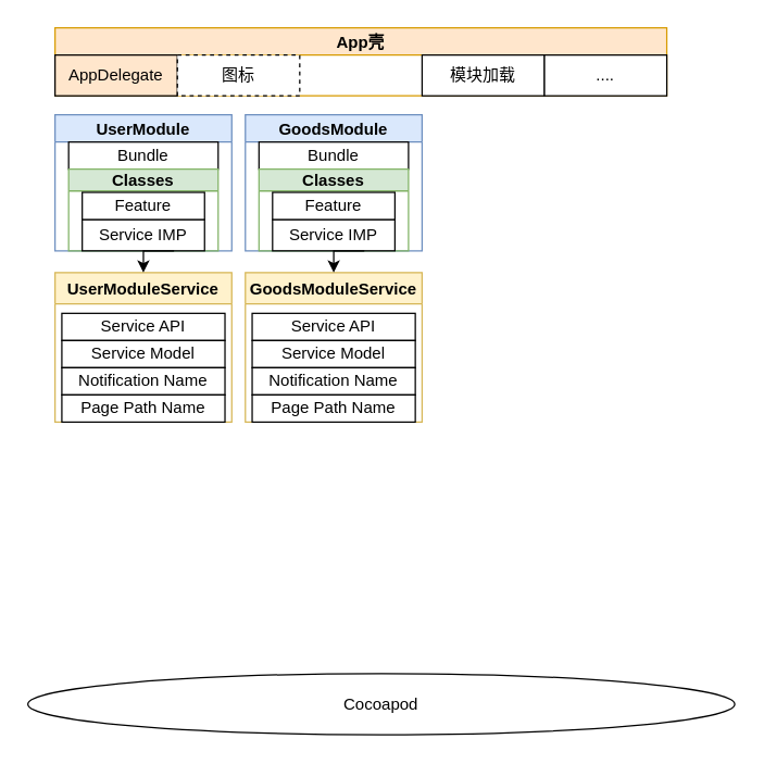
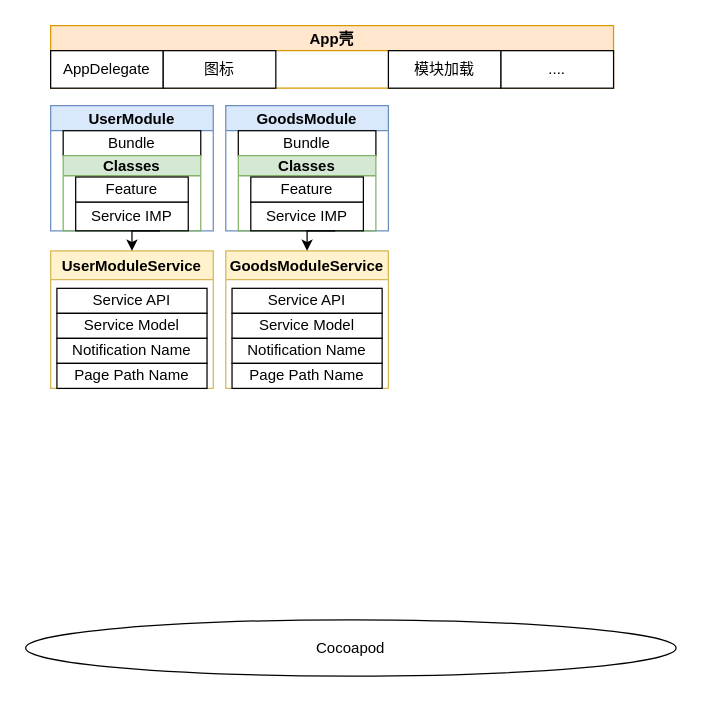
  <mxCell id="0" />
  <mxCell id="1" parent="0" />
  <mxCell id="2" value="Cocoapod" style="ellipse;whiteSpace=wrap;html=1;" vertex="1" parent="1"><mxGeometry x="20" y="495" width="520" height="45" as="geometry" /></mxCell>
  <mxCell id="3" value="App壳" style="swimlane;startSize=20;fillColor=#ffe6cc;strokeColor=#d79b00;" vertex="1" parent="1"><mxGeometry x="40" y="20" width="450" height="50" as="geometry" /></mxCell>
- <mxCell id="4" value="AppDelegate" style="rounded=0;whiteSpace=wrap;html=1;fillColor=#ffe6cc;" vertex="1" parent="3"><mxGeometry y="20" width="90" height="30" as="geometry" /></mxCell>
- <mxCell id="5" value="图标" style="rounded=0;whiteSpace=wrap;html=1;dashed=1;" vertex="1" parent="3"><mxGeometry x="90" y="20" width="90" height="30" as="geometry" /></mxCell>
+ <mxCell id="4" value="AppDelegate" style="rounded=0;whiteSpace=wrap;html=1;" vertex="1" parent="3"><mxGeometry y="20" width="90" height="30" as="geometry" /></mxCell>
+ <mxCell id="5" value="图标" style="rounded=0;whiteSpace=wrap;html=1;" vertex="1" parent="3"><mxGeometry x="90" y="20" width="90" height="30" as="geometry" /></mxCell>
  <mxCell id="6" value="模块加载" style="rounded=0;whiteSpace=wrap;html=1;" vertex="1" parent="3"><mxGeometry x="270" y="20" width="90" height="30" as="geometry" /></mxCell>
  <mxCell id="7" value="...." style="rounded=0;whiteSpace=wrap;html=1;" vertex="1" parent="3"><mxGeometry x="360" y="20" width="90" height="30" as="geometry" /></mxCell>
  <mxCell id="8" value="UserModule" style="swimlane;startSize=20;fillColor=#dae8fc;strokeColor=#6c8ebf;swimlaneFillColor=#ffffff;" vertex="1" parent="1"><mxGeometry x="40" y="84" width="130" height="100" as="geometry" /></mxCell>
  <mxCell id="9" value="Bundle" style="rounded=0;whiteSpace=wrap;html=1;" vertex="1" parent="8"><mxGeometry x="10" y="20" width="110" height="20" as="geometry" /></mxCell>
  <mxCell id="10" value="Classes" style="swimlane;fillColor=#d5e8d4;strokeColor=#82b366;startSize=16;" vertex="1" parent="8"><mxGeometry x="10" y="40" width="110" height="60" as="geometry" /></mxCell>
  <mxCell id="11" value="Service IMP" style="rounded=0;whiteSpace=wrap;html=1;" vertex="1" parent="10"><mxGeometry x="10" y="37" width="90" height="23" as="geometry" /></mxCell>
  <mxCell id="12" value="Feature" style="rounded=0;whiteSpace=wrap;html=1;" vertex="1" parent="10"><mxGeometry x="10" y="17" width="90" height="20" as="geometry" /></mxCell>
  <mxCell id="13" value="UserModuleService" style="swimlane;fillColor=#fff2cc;strokeColor=#d6b656;" vertex="1" parent="1"><mxGeometry x="40" y="200" width="130" height="110" as="geometry" /></mxCell>
  <mxCell id="14" value="Service API" style="rounded=0;whiteSpace=wrap;html=1;gradientColor=none;" vertex="1" parent="13"><mxGeometry x="5" y="30" width="120" height="20" as="geometry" /></mxCell>
  <mxCell id="15" value="Service Model" style="rounded=0;whiteSpace=wrap;html=1;gradientColor=none;" vertex="1" parent="13"><mxGeometry x="5" y="50" width="120" height="20" as="geometry" /></mxCell>
  <mxCell id="16" value="Notification Name" style="rounded=0;whiteSpace=wrap;html=1;gradientColor=none;" vertex="1" parent="13"><mxGeometry x="5" y="70" width="120" height="20" as="geometry" /></mxCell>
  <mxCell id="17" value="Page Path Name" style="rounded=0;whiteSpace=wrap;html=1;gradientColor=none;" vertex="1" parent="13"><mxGeometry x="5" y="90" width="120" height="20" as="geometry" /></mxCell>
  <mxCell id="18" style="edgeStyle=orthogonalEdgeStyle;rounded=0;orthogonalLoop=1;jettySize=auto;html=1;exitX=0.75;exitY=1;exitDx=0;exitDy=0;entryX=0.5;entryY=0;entryDx=0;entryDy=0;" edge="1" parent="1" source="11" target="13"><mxGeometry relative="1" as="geometry" /></mxCell>
  <mxCell id="19" value="GoodsModule" style="swimlane;startSize=20;fillColor=#dae8fc;strokeColor=#6c8ebf;swimlaneFillColor=#ffffff;" vertex="1" parent="1"><mxGeometry x="180" y="84" width="130" height="100" as="geometry" /></mxCell>
  <mxCell id="20" value="Bundle" style="rounded=0;whiteSpace=wrap;html=1;" vertex="1" parent="19"><mxGeometry x="10" y="20" width="110" height="20" as="geometry" /></mxCell>
  <mxCell id="21" value="Classes" style="swimlane;fillColor=#d5e8d4;strokeColor=#82b366;startSize=16;" vertex="1" parent="19"><mxGeometry x="10" y="40" width="110" height="60" as="geometry" /></mxCell>
  <mxCell id="22" value="Service IMP" style="rounded=0;whiteSpace=wrap;html=1;" vertex="1" parent="21"><mxGeometry x="10" y="37" width="90" height="23" as="geometry" /></mxCell>
  <mxCell id="23" value="Feature" style="rounded=0;whiteSpace=wrap;html=1;" vertex="1" parent="21"><mxGeometry x="10" y="17" width="90" height="20" as="geometry" /></mxCell>
  <mxCell id="24" value="GoodsModuleService" style="swimlane;fillColor=#fff2cc;strokeColor=#d6b656;" vertex="1" parent="1"><mxGeometry x="180" y="200" width="130" height="110" as="geometry" /></mxCell>
  <mxCell id="25" value="Service API" style="rounded=0;whiteSpace=wrap;html=1;gradientColor=none;" vertex="1" parent="24"><mxGeometry x="5" y="30" width="120" height="20" as="geometry" /></mxCell>
  <mxCell id="26" value="Service Model" style="rounded=0;whiteSpace=wrap;html=1;gradientColor=none;" vertex="1" parent="24"><mxGeometry x="5" y="50" width="120" height="20" as="geometry" /></mxCell>
  <mxCell id="27" value="Notification Name" style="rounded=0;whiteSpace=wrap;html=1;gradientColor=none;" vertex="1" parent="24"><mxGeometry x="5" y="70" width="120" height="20" as="geometry" /></mxCell>
  <mxCell id="28" value="Page Path Name" style="rounded=0;whiteSpace=wrap;html=1;gradientColor=none;" vertex="1" parent="24"><mxGeometry x="5" y="90" width="120" height="20" as="geometry" /></mxCell>
  <mxCell id="29" style="edgeStyle=orthogonalEdgeStyle;rounded=0;orthogonalLoop=1;jettySize=auto;html=1;exitX=0.75;exitY=1;exitDx=0;exitDy=0;entryX=0.5;entryY=0;entryDx=0;entryDy=0;" edge="1" source="22" target="24" parent="1"><mxGeometry relative="1" as="geometry" /></mxCell>
